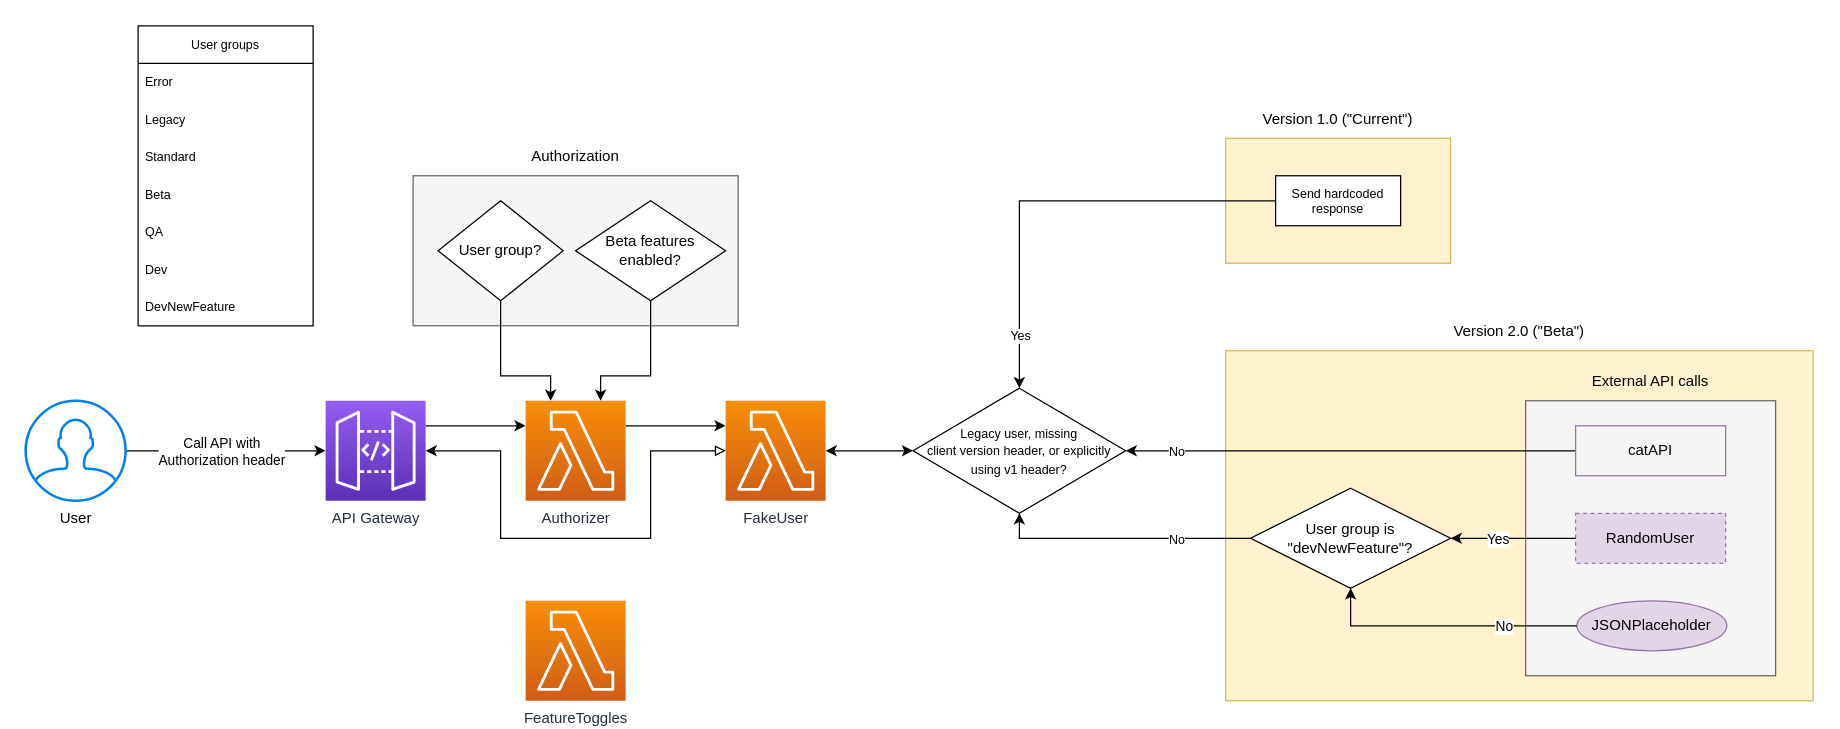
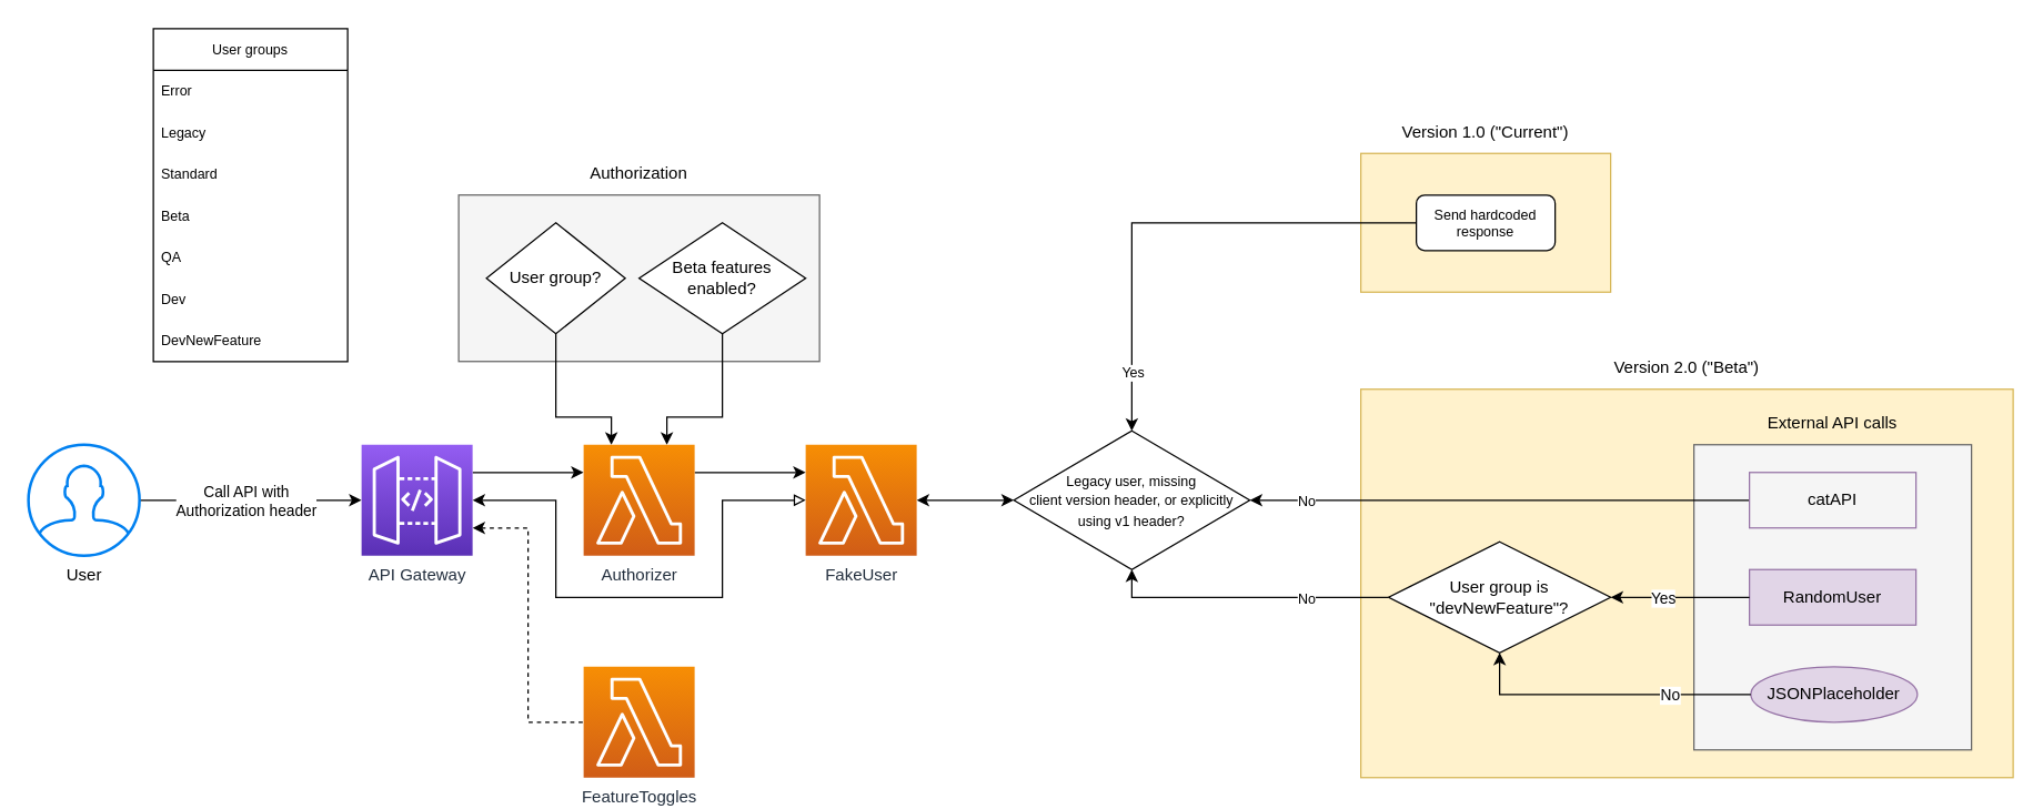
  <mxCell id="0" />
  <mxCell id="1" parent="0" />
  <mxCell id="2" value="" style="rounded=0;whiteSpace=wrap;html=1;fillColor=#fff2cc;strokeColor=#d6b656;" parent="1" vertex="1"><mxGeometry x="980" y="280" width="470" height="280" as="geometry" /></mxCell>
  <mxCell id="3" value="" style="rounded=0;whiteSpace=wrap;html=1;fillColor=#f5f5f5;fontColor=#333333;strokeColor=#666666;" parent="1" vertex="1"><mxGeometry x="1220" y="320" width="200" height="220" as="geometry" /></mxCell>
  <mxCell id="4" value="" style="rounded=0;whiteSpace=wrap;html=1;fillColor=#f5f5f5;fontColor=#333333;strokeColor=#666666;" parent="1" vertex="1"><mxGeometry x="330" y="140" width="260" height="120" as="geometry" /></mxCell>
  <mxCell id="5" value="" style="edgeStyle=orthogonalEdgeStyle;rounded=0;orthogonalLoop=1;jettySize=auto;html=1;" parent="1" source="7" target="10" edge="1"><mxGeometry relative="1" as="geometry" /></mxCell>
  <mxCell id="6" value="Call API with&lt;br&gt;Authorization header" style="edgeLabel;html=1;align=center;verticalAlign=middle;resizable=0;points=[];" parent="5" vertex="1" connectable="0"><mxGeometry x="-0.186" y="1" relative="1" as="geometry"><mxPoint x="11" y="1" as="offset" /></mxGeometry></mxCell>
  <mxCell id="7" value="User" style="html=1;verticalLabelPosition=bottom;align=center;labelBackgroundColor=#ffffff;verticalAlign=top;strokeWidth=2;strokeColor=#0080F0;shadow=0;dashed=0;shape=mxgraph.ios7.icons.user;" parent="1" vertex="1"><mxGeometry x="20" y="320" width="80" height="80" as="geometry" /></mxCell>
  <mxCell id="8" style="edgeStyle=orthogonalEdgeStyle;rounded=0;orthogonalLoop=1;jettySize=auto;html=1;entryX=0;entryY=0.25;entryDx=0;entryDy=0;entryPerimeter=0;exitX=1;exitY=0.25;exitDx=0;exitDy=0;exitPerimeter=0;" parent="1" source="10" target="19" edge="1"><mxGeometry relative="1" as="geometry" /></mxCell>
+ <mxCell id="9" style="edgeStyle=orthogonalEdgeStyle;rounded=0;orthogonalLoop=1;jettySize=auto;html=1;exitX=1;exitY=0.75;exitDx=0;exitDy=0;exitPerimeter=0;entryX=0;entryY=0.5;entryDx=0;entryDy=0;entryPerimeter=0;dashed=1;startArrow=classic;startFill=1;endArrow=none;endFill=0;" parent="1" source="10" target="14" edge="1"><mxGeometry relative="1" as="geometry" /></mxCell>
  <mxCell id="10" value="API Gateway" style="sketch=0;points=[[0,0,0],[0.25,0,0],[0.5,0,0],[0.75,0,0],[1,0,0],[0,1,0],[0.25,1,0],[0.5,1,0],[0.75,1,0],[1,1,0],[0,0.25,0],[0,0.5,0],[0,0.75,0],[1,0.25,0],[1,0.5,0],[1,0.75,0]];outlineConnect=0;fontColor=#232F3E;gradientColor=#945DF2;gradientDirection=north;fillColor=#5A30B5;strokeColor=#ffffff;dashed=0;verticalLabelPosition=bottom;verticalAlign=top;align=center;html=1;fontSize=12;fontStyle=0;aspect=fixed;shape=mxgraph.aws4.resourceIcon;resIcon=mxgraph.aws4.api_gateway;" parent="1" vertex="1"><mxGeometry x="260" y="320" width="80" height="80" as="geometry" /></mxCell>
  <mxCell id="11" style="edgeStyle=orthogonalEdgeStyle;rounded=0;orthogonalLoop=1;jettySize=auto;html=1;entryX=0;entryY=0.5;entryDx=0;entryDy=0;fontSize=10;startArrow=classic;startFill=1;" parent="1" source="12" target="38" edge="1"><mxGeometry relative="1" as="geometry"><Array as="points"><mxPoint x="700" y="360" /><mxPoint x="700" y="360" /></Array></mxGeometry></mxCell>
  <mxCell id="12" value="FakeUser" style="sketch=0;points=[[0,0,0],[0.25,0,0],[0.5,0,0],[0.75,0,0],[1,0,0],[0,1,0],[0.25,1,0],[0.5,1,0],[0.75,1,0],[1,1,0],[0,0.25,0],[0,0.5,0],[0,0.75,0],[1,0.25,0],[1,0.5,0],[1,0.75,0]];outlineConnect=0;fontColor=#232F3E;gradientColor=#F78E04;gradientDirection=north;fillColor=#D05C17;strokeColor=#ffffff;dashed=0;verticalLabelPosition=bottom;verticalAlign=top;align=center;html=1;fontSize=12;fontStyle=0;aspect=fixed;shape=mxgraph.aws4.resourceIcon;resIcon=mxgraph.aws4.lambda;" parent="1" vertex="1"><mxGeometry x="580" y="320" width="80" height="80" as="geometry" /></mxCell>
  <mxCell id="13" value="Beta features enabled?" style="rhombus;whiteSpace=wrap;html=1;" parent="1" vertex="1"><mxGeometry x="460" y="160" width="120" height="80" as="geometry" /></mxCell>
  <mxCell id="14" value="FeatureToggles" style="sketch=0;points=[[0,0,0],[0.25,0,0],[0.5,0,0],[0.75,0,0],[1,0,0],[0,1,0],[0.25,1,0],[0.5,1,0],[0.75,1,0],[1,1,0],[0,0.25,0],[0,0.5,0],[0,0.75,0],[1,0.25,0],[1,0.5,0],[1,0.75,0]];outlineConnect=0;fontColor=#232F3E;gradientColor=#F78E04;gradientDirection=north;fillColor=#D05C17;strokeColor=#ffffff;dashed=0;verticalLabelPosition=bottom;verticalAlign=top;align=center;html=1;fontSize=12;fontStyle=0;aspect=fixed;shape=mxgraph.aws4.resourceIcon;resIcon=mxgraph.aws4.lambda;" parent="1" vertex="1"><mxGeometry x="420" y="480" width="80" height="80" as="geometry" /></mxCell>
  <mxCell id="15" value="" style="edgeStyle=orthogonalEdgeStyle;rounded=0;orthogonalLoop=1;jettySize=auto;html=1;endArrow=block;endFill=0;startArrow=classic;startFill=1;exitX=1;exitY=0.5;exitDx=0;exitDy=0;exitPerimeter=0;entryX=0;entryY=0.5;entryDx=0;entryDy=0;entryPerimeter=0;" parent="1" source="10" target="12" edge="1"><mxGeometry relative="1" as="geometry"><Array as="points"><mxPoint x="400" y="360" /><mxPoint x="400" y="430" /><mxPoint x="520" y="430" /><mxPoint x="520" y="360" /></Array></mxGeometry></mxCell>
  <mxCell id="16" style="edgeStyle=orthogonalEdgeStyle;rounded=0;orthogonalLoop=1;jettySize=auto;html=1;startArrow=classic;startFill=1;endArrow=none;endFill=0;exitX=0.25;exitY=0;exitDx=0;exitDy=0;exitPerimeter=0;entryX=0.5;entryY=1;entryDx=0;entryDy=0;" parent="1" source="19" target="20" edge="1"><mxGeometry relative="1" as="geometry"><Array as="points"><mxPoint x="440" y="300" /><mxPoint x="400" y="300" /><mxPoint x="400" y="240" /></Array></mxGeometry></mxCell>
  <mxCell id="17" style="edgeStyle=orthogonalEdgeStyle;rounded=0;orthogonalLoop=1;jettySize=auto;html=1;exitX=0.75;exitY=0;exitDx=0;exitDy=0;exitPerimeter=0;entryX=0.5;entryY=1;entryDx=0;entryDy=0;startArrow=classic;startFill=1;endArrow=none;endFill=0;" parent="1" source="19" target="13" edge="1"><mxGeometry relative="1" as="geometry"><Array as="points"><mxPoint x="480" y="300" /><mxPoint x="520" y="300" /><mxPoint x="520" y="240" /></Array></mxGeometry></mxCell>
  <mxCell id="18" style="edgeStyle=orthogonalEdgeStyle;rounded=0;orthogonalLoop=1;jettySize=auto;html=1;exitX=1;exitY=0.25;exitDx=0;exitDy=0;exitPerimeter=0;entryX=0;entryY=0.25;entryDx=0;entryDy=0;entryPerimeter=0;startArrow=none;startFill=0;endArrow=classic;endFill=1;" parent="1" source="19" target="12" edge="1"><mxGeometry relative="1" as="geometry" /></mxCell>
  <mxCell id="19" value="Authorizer" style="sketch=0;points=[[0,0,0],[0.25,0,0],[0.5,0,0],[0.75,0,0],[1,0,0],[0,1,0],[0.25,1,0],[0.5,1,0],[0.75,1,0],[1,1,0],[0,0.25,0],[0,0.5,0],[0,0.75,0],[1,0.25,0],[1,0.5,0],[1,0.75,0]];outlineConnect=0;fontColor=#232F3E;gradientColor=#F78E04;gradientDirection=north;fillColor=#D05C17;strokeColor=#ffffff;dashed=0;verticalLabelPosition=bottom;verticalAlign=top;align=center;html=1;fontSize=12;fontStyle=0;aspect=fixed;shape=mxgraph.aws4.resourceIcon;resIcon=mxgraph.aws4.lambda;" parent="1" vertex="1"><mxGeometry x="420" y="320" width="80" height="80" as="geometry" /></mxCell>
  <mxCell id="20" value="User group?" style="rhombus;whiteSpace=wrap;html=1;" parent="1" vertex="1"><mxGeometry x="350" y="160" width="100" height="80" as="geometry" /></mxCell>
  <mxCell id="21" style="edgeStyle=orthogonalEdgeStyle;rounded=0;orthogonalLoop=1;jettySize=auto;html=1;entryX=1;entryY=0.5;entryDx=0;entryDy=0;fontSize=10;" parent="1" source="23" target="38" edge="1"><mxGeometry relative="1" as="geometry" /></mxCell>
  <mxCell id="22" value="No" style="edgeLabel;html=1;align=center;verticalAlign=middle;resizable=0;points=[];fontSize=10;" parent="21" vertex="1" connectable="0"><mxGeometry x="0.767" relative="1" as="geometry"><mxPoint x="-2" as="offset" /></mxGeometry></mxCell>
  <mxCell id="23" value="catAPI" style="rounded=0;whiteSpace=wrap;html=1;fillColor=#f5f5f5;strokeColor=#9673a6;" parent="1" vertex="1"><mxGeometry x="1260" y="340" width="120" height="40" as="geometry" /></mxCell>
- <mxCell id="24" value="RandomUser" style="rounded=0;whiteSpace=wrap;html=1;fillColor=#e1d5e7;strokeColor=#9673a6;dashed=1;" parent="1" vertex="1"><mxGeometry x="1260" y="410" width="120" height="40" as="geometry" /></mxCell>
+ <mxCell id="24" value="RandomUser" style="rounded=0;whiteSpace=wrap;html=1;fillColor=#e1d5e7;strokeColor=#9673a6;" parent="1" vertex="1"><mxGeometry x="1260" y="410" width="120" height="40" as="geometry" /></mxCell>
  <mxCell id="25" value="JSONPlaceholder" style="ellipse;whiteSpace=wrap;html=1;fillColor=#e1d5e7;strokeColor=#9673a6;" parent="1" vertex="1"><mxGeometry x="1261" y="480" width="120" height="40" as="geometry" /></mxCell>
  <mxCell id="26" value="Authorization" style="text;html=1;strokeColor=none;fillColor=none;align=center;verticalAlign=middle;whiteSpace=wrap;rounded=0;" parent="1" vertex="1"><mxGeometry x="330" y="110" width="260" height="30" as="geometry" /></mxCell>
  <mxCell id="27" style="edgeStyle=orthogonalEdgeStyle;rounded=0;orthogonalLoop=1;jettySize=auto;html=1;entryX=0;entryY=0.5;entryDx=0;entryDy=0;startArrow=classic;startFill=1;endArrow=none;endFill=0;" parent="1" source="33" target="24" edge="1"><mxGeometry relative="1" as="geometry" /></mxCell>
  <mxCell id="28" value="Yes" style="edgeLabel;html=1;align=center;verticalAlign=middle;resizable=0;points=[];" parent="27" vertex="1" connectable="0"><mxGeometry x="-0.307" relative="1" as="geometry"><mxPoint x="2" as="offset" /></mxGeometry></mxCell>
  <mxCell id="29" style="edgeStyle=orthogonalEdgeStyle;rounded=0;orthogonalLoop=1;jettySize=auto;html=1;entryX=0;entryY=0.5;entryDx=0;entryDy=0;startArrow=classic;startFill=1;endArrow=none;endFill=0;" parent="1" source="33" target="25" edge="1"><mxGeometry relative="1" as="geometry"><Array as="points"><mxPoint x="1080" y="500" /></Array></mxGeometry></mxCell>
  <mxCell id="30" value="No" style="edgeLabel;html=1;align=center;verticalAlign=middle;resizable=0;points=[];" parent="29" vertex="1" connectable="0"><mxGeometry x="0.391" y="1" relative="1" as="geometry"><mxPoint x="5" y="1" as="offset" /></mxGeometry></mxCell>
  <mxCell id="31" style="edgeStyle=orthogonalEdgeStyle;rounded=0;orthogonalLoop=1;jettySize=auto;html=1;entryX=0.5;entryY=1;entryDx=0;entryDy=0;fontSize=10;" parent="1" source="33" target="38" edge="1"><mxGeometry relative="1" as="geometry"><Array as="points"><mxPoint x="815" y="430" /></Array></mxGeometry></mxCell>
  <mxCell id="32" value="No" style="edgeLabel;html=1;align=center;verticalAlign=middle;resizable=0;points=[];fontSize=10;" parent="31" vertex="1" connectable="0"><mxGeometry x="-0.364" y="-1" relative="1" as="geometry"><mxPoint x="5" y="1" as="offset" /></mxGeometry></mxCell>
  <mxCell id="33" value="User group is&lt;br&gt;&quot;devNewFeature&quot;?" style="rhombus;whiteSpace=wrap;html=1;" parent="1" vertex="1"><mxGeometry x="1000" y="390" width="160" height="80" as="geometry" /></mxCell>
  <mxCell id="34" value="External API calls" style="text;html=1;strokeColor=none;fillColor=none;align=center;verticalAlign=middle;whiteSpace=wrap;rounded=0;" parent="1" vertex="1"><mxGeometry x="1220" y="290" width="200" height="30" as="geometry" /></mxCell>
  <mxCell id="35" value="Version 2.0 (&quot;Beta&quot;)" style="text;html=1;strokeColor=none;fillColor=none;align=center;verticalAlign=middle;whiteSpace=wrap;rounded=0;" parent="1" vertex="1"><mxGeometry x="980" y="250" width="470" height="30" as="geometry" /></mxCell>
  <mxCell id="36" value="" style="rounded=0;whiteSpace=wrap;html=1;fillColor=#fff2cc;strokeColor=#d6b656;" parent="1" vertex="1"><mxGeometry x="980" y="110" width="180" height="100" as="geometry" /></mxCell>
  <mxCell id="37" value="Version 1.0 (&quot;Current&quot;)" style="text;html=1;strokeColor=none;fillColor=none;align=center;verticalAlign=middle;whiteSpace=wrap;rounded=0;" parent="1" vertex="1"><mxGeometry x="980" y="80" width="180" height="30" as="geometry" /></mxCell>
  <mxCell id="38" value="&lt;font style=&quot;font-size: 10px&quot;&gt;Legacy user, missing&lt;br&gt;client version header, or explicitly using v1 header?&lt;/font&gt;" style="rhombus;whiteSpace=wrap;html=1;" parent="1" vertex="1"><mxGeometry x="730" y="310" width="170" height="100" as="geometry" /></mxCell>
  <mxCell id="39" style="edgeStyle=orthogonalEdgeStyle;rounded=0;orthogonalLoop=1;jettySize=auto;html=1;fontSize=10;" parent="1" source="41" target="38" edge="1"><mxGeometry relative="1" as="geometry" /></mxCell>
  <mxCell id="40" value="Yes" style="edgeLabel;html=1;align=center;verticalAlign=middle;resizable=0;points=[];fontSize=10;" parent="39" vertex="1" connectable="0"><mxGeometry x="0.757" relative="1" as="geometry"><mxPoint as="offset" /></mxGeometry></mxCell>
- <mxCell id="41" value="Send hardcoded response" style="rounded=0;whiteSpace=wrap;html=1;fontSize=10;" parent="1" vertex="1"><mxGeometry x="1020" y="140" width="100" height="40" as="geometry" /></mxCell>
+ <mxCell id="41" value="Send hardcoded response" style="whiteSpace=wrap;html=1;fontSize=10;rounded=1;" parent="1" vertex="1"><mxGeometry x="1020" y="140" width="100" height="40" as="geometry" /></mxCell>
  <mxCell id="42" value="User groups" style="swimlane;fontStyle=0;childLayout=stackLayout;horizontal=1;startSize=30;horizontalStack=0;resizeParent=1;resizeParentMax=0;resizeLast=0;collapsible=1;marginBottom=0;fontSize=10;" parent="1" vertex="1"><mxGeometry x="110" y="20" width="140" height="240" as="geometry" /></mxCell>
  <mxCell id="43" value="Error" style="text;strokeColor=none;fillColor=none;align=left;verticalAlign=middle;spacingLeft=4;spacingRight=4;overflow=hidden;points=[[0,0.5],[1,0.5]];portConstraint=eastwest;rotatable=0;fontSize=10;" vertex="1" parent="42"><mxGeometry y="30" width="140" height="30" as="geometry" /></mxCell>
  <mxCell id="44" value="Legacy" style="text;strokeColor=none;fillColor=none;align=left;verticalAlign=middle;spacingLeft=4;spacingRight=4;overflow=hidden;points=[[0,0.5],[1,0.5]];portConstraint=eastwest;rotatable=0;fontSize=10;" parent="42" vertex="1"><mxGeometry y="60" width="140" height="30" as="geometry" /></mxCell>
  <mxCell id="45" value="Standard" style="text;strokeColor=none;fillColor=none;align=left;verticalAlign=middle;spacingLeft=4;spacingRight=4;overflow=hidden;points=[[0,0.5],[1,0.5]];portConstraint=eastwest;rotatable=0;fontSize=10;" parent="42" vertex="1"><mxGeometry y="90" width="140" height="30" as="geometry" /></mxCell>
  <mxCell id="46" value="Beta" style="text;strokeColor=none;fillColor=none;align=left;verticalAlign=middle;spacingLeft=4;spacingRight=4;overflow=hidden;points=[[0,0.5],[1,0.5]];portConstraint=eastwest;rotatable=0;fontSize=10;" parent="42" vertex="1"><mxGeometry y="120" width="140" height="30" as="geometry" /></mxCell>
  <mxCell id="47" value="QA" style="text;strokeColor=none;fillColor=none;align=left;verticalAlign=middle;spacingLeft=4;spacingRight=4;overflow=hidden;points=[[0,0.5],[1,0.5]];portConstraint=eastwest;rotatable=0;fontSize=10;" parent="42" vertex="1"><mxGeometry y="150" width="140" height="30" as="geometry" /></mxCell>
  <mxCell id="48" value="Dev" style="text;strokeColor=none;fillColor=none;align=left;verticalAlign=middle;spacingLeft=4;spacingRight=4;overflow=hidden;points=[[0,0.5],[1,0.5]];portConstraint=eastwest;rotatable=0;fontSize=10;" parent="42" vertex="1"><mxGeometry y="180" width="140" height="30" as="geometry" /></mxCell>
  <mxCell id="49" value="DevNewFeature" style="text;strokeColor=none;fillColor=none;align=left;verticalAlign=middle;spacingLeft=4;spacingRight=4;overflow=hidden;points=[[0,0.5],[1,0.5]];portConstraint=eastwest;rotatable=0;fontSize=10;" parent="42" vertex="1"><mxGeometry y="210" width="140" height="30" as="geometry" /></mxCell>
